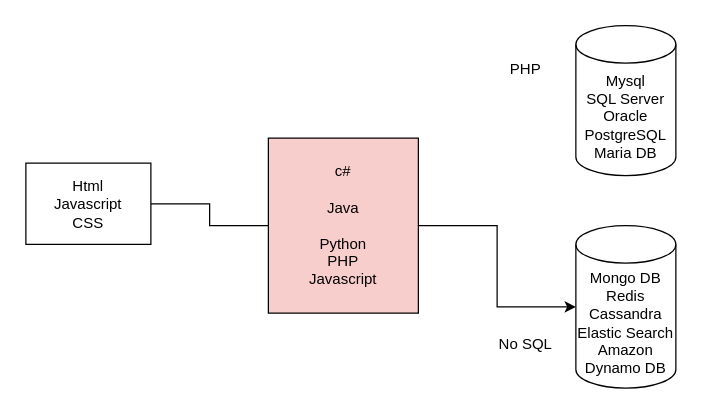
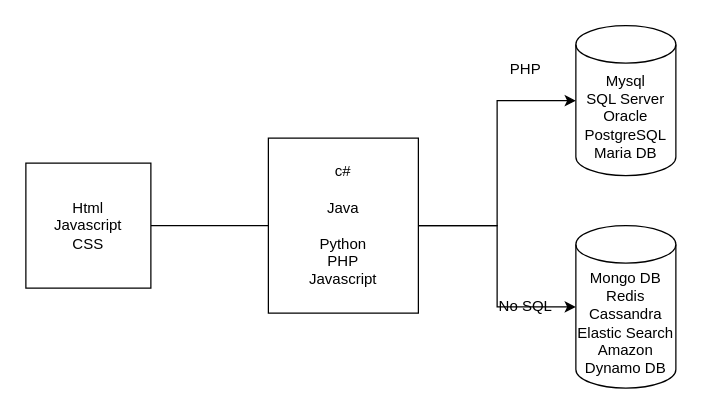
  <mxCell id="0" />
  <mxCell id="1" parent="0" />
  <mxCell id="2" value="Mysql&lt;br&gt;SQL Server&lt;br&gt;Oracle&lt;br&gt;PostgreSQL&lt;br&gt;Maria DB" style="shape=cylinder3;whiteSpace=wrap;html=1;boundedLbl=1;backgroundOutline=1;size=15;" vertex="1" parent="1"><mxGeometry x="460" y="20" width="80" height="120" as="geometry" /></mxCell>
  <mxCell id="3" value="" style="edgeStyle=orthogonalEdgeStyle;rounded=0;orthogonalLoop=1;jettySize=auto;html=1;" edge="1" parent="1" source="8" target="4"><mxGeometry relative="1" as="geometry" /></mxCell>
  <mxCell id="4" value="Mongo DB&lt;br&gt;Redis&lt;br&gt;Cassandra&lt;br&gt;Elastic Search&lt;br&gt;Amazon Dynamo DB" style="shape=cylinder3;whiteSpace=wrap;html=1;boundedLbl=1;backgroundOutline=1;size=15;" vertex="1" parent="1"><mxGeometry x="460" y="180" width="80" height="130" as="geometry" /></mxCell>
  <mxCell id="5" value="" style="edgeStyle=orthogonalEdgeStyle;rounded=0;orthogonalLoop=1;jettySize=auto;html=1;endArrow=none;" edge="1" parent="1" source="6" target="8"><mxGeometry relative="1" as="geometry" /></mxCell>
- <mxCell id="6" value="Html&lt;br&gt;Javascript&lt;br&gt;CSS" style="whiteSpace=wrap;html=1;aspect=fixed;" vertex="1" parent="1"><mxGeometry x="20" y="130" width="100" height="65" as="geometry" /></mxCell>
- <mxCell id="8" value="c#&lt;br&gt;&lt;br&gt;Java&lt;br&gt;&lt;br&gt;Python&lt;br&gt;PHP&lt;br&gt;Javascript&lt;br&gt;" style="rounded=0;whiteSpace=wrap;html=1;fillColor=#f8cecc;" vertex="1" parent="1"><mxGeometry x="214" y="110" width="120" height="140" as="geometry" /></mxCell>
+ <mxCell id="6" value="Html&lt;br&gt;Javascript&lt;br&gt;CSS" style="whiteSpace=wrap;html=1;aspect=fixed;" vertex="1" parent="1"><mxGeometry x="20" y="130" width="100" height="100" as="geometry" /></mxCell>
+ <mxCell id="7" value="" style="edgeStyle=orthogonalEdgeStyle;rounded=0;orthogonalLoop=1;jettySize=auto;html=1;" edge="1" parent="1" source="8" target="2"><mxGeometry relative="1" as="geometry" /></mxCell>
+ <mxCell id="8" value="c#&lt;br&gt;&lt;br&gt;Java&lt;br&gt;&lt;br&gt;Python&lt;br&gt;PHP&lt;br&gt;Javascript&lt;br&gt;" style="rounded=0;whiteSpace=wrap;html=1;" vertex="1" parent="1"><mxGeometry x="214" y="110" width="120" height="140" as="geometry" /></mxCell>
  <mxCell id="9" value="PHP" style="text;html=1;strokeColor=none;fillColor=none;align=center;verticalAlign=middle;whiteSpace=wrap;rounded=0;" vertex="1" parent="1"><mxGeometry x="390" y="40" width="60" height="30" as="geometry" /></mxCell>
- <mxCell id="10" value="No SQL" style="text;html=1;strokeColor=none;fillColor=none;align=center;verticalAlign=middle;whiteSpace=wrap;rounded=0;" vertex="1" parent="1"><mxGeometry x="390" y="260" width="60" height="30" as="geometry" /></mxCell>
+ <mxCell id="10" value="No SQL" style="text;html=1;strokeColor=none;fillColor=none;align=center;verticalAlign=middle;whiteSpace=wrap;rounded=0;" vertex="1" parent="1"><mxGeometry x="390" y="230" width="60" height="30" as="geometry" /></mxCell>
